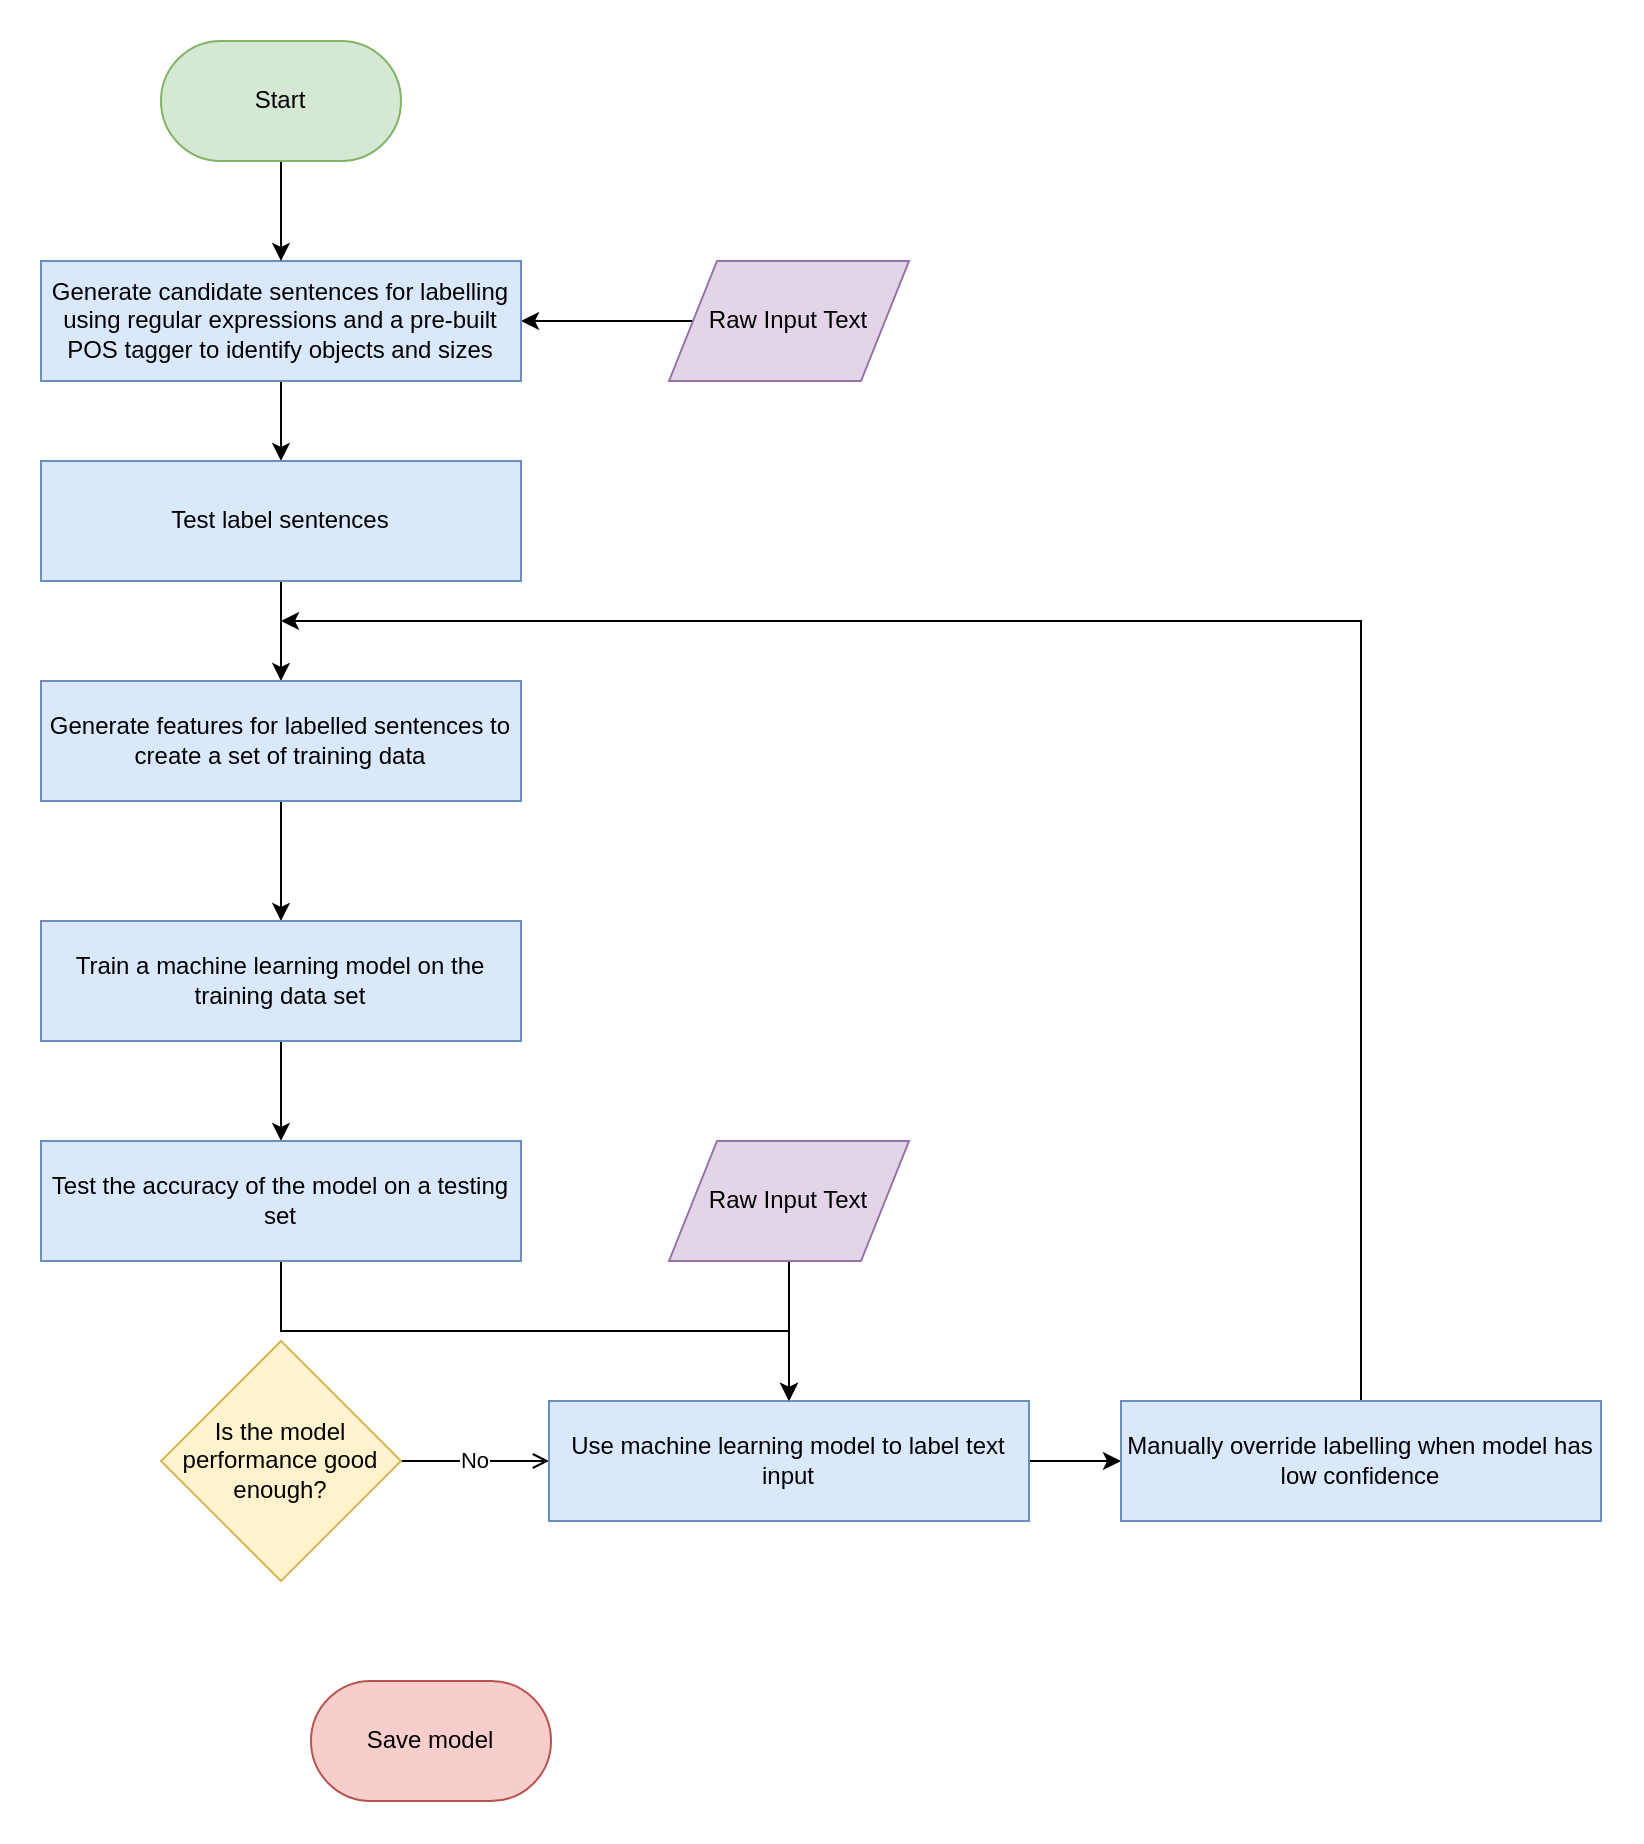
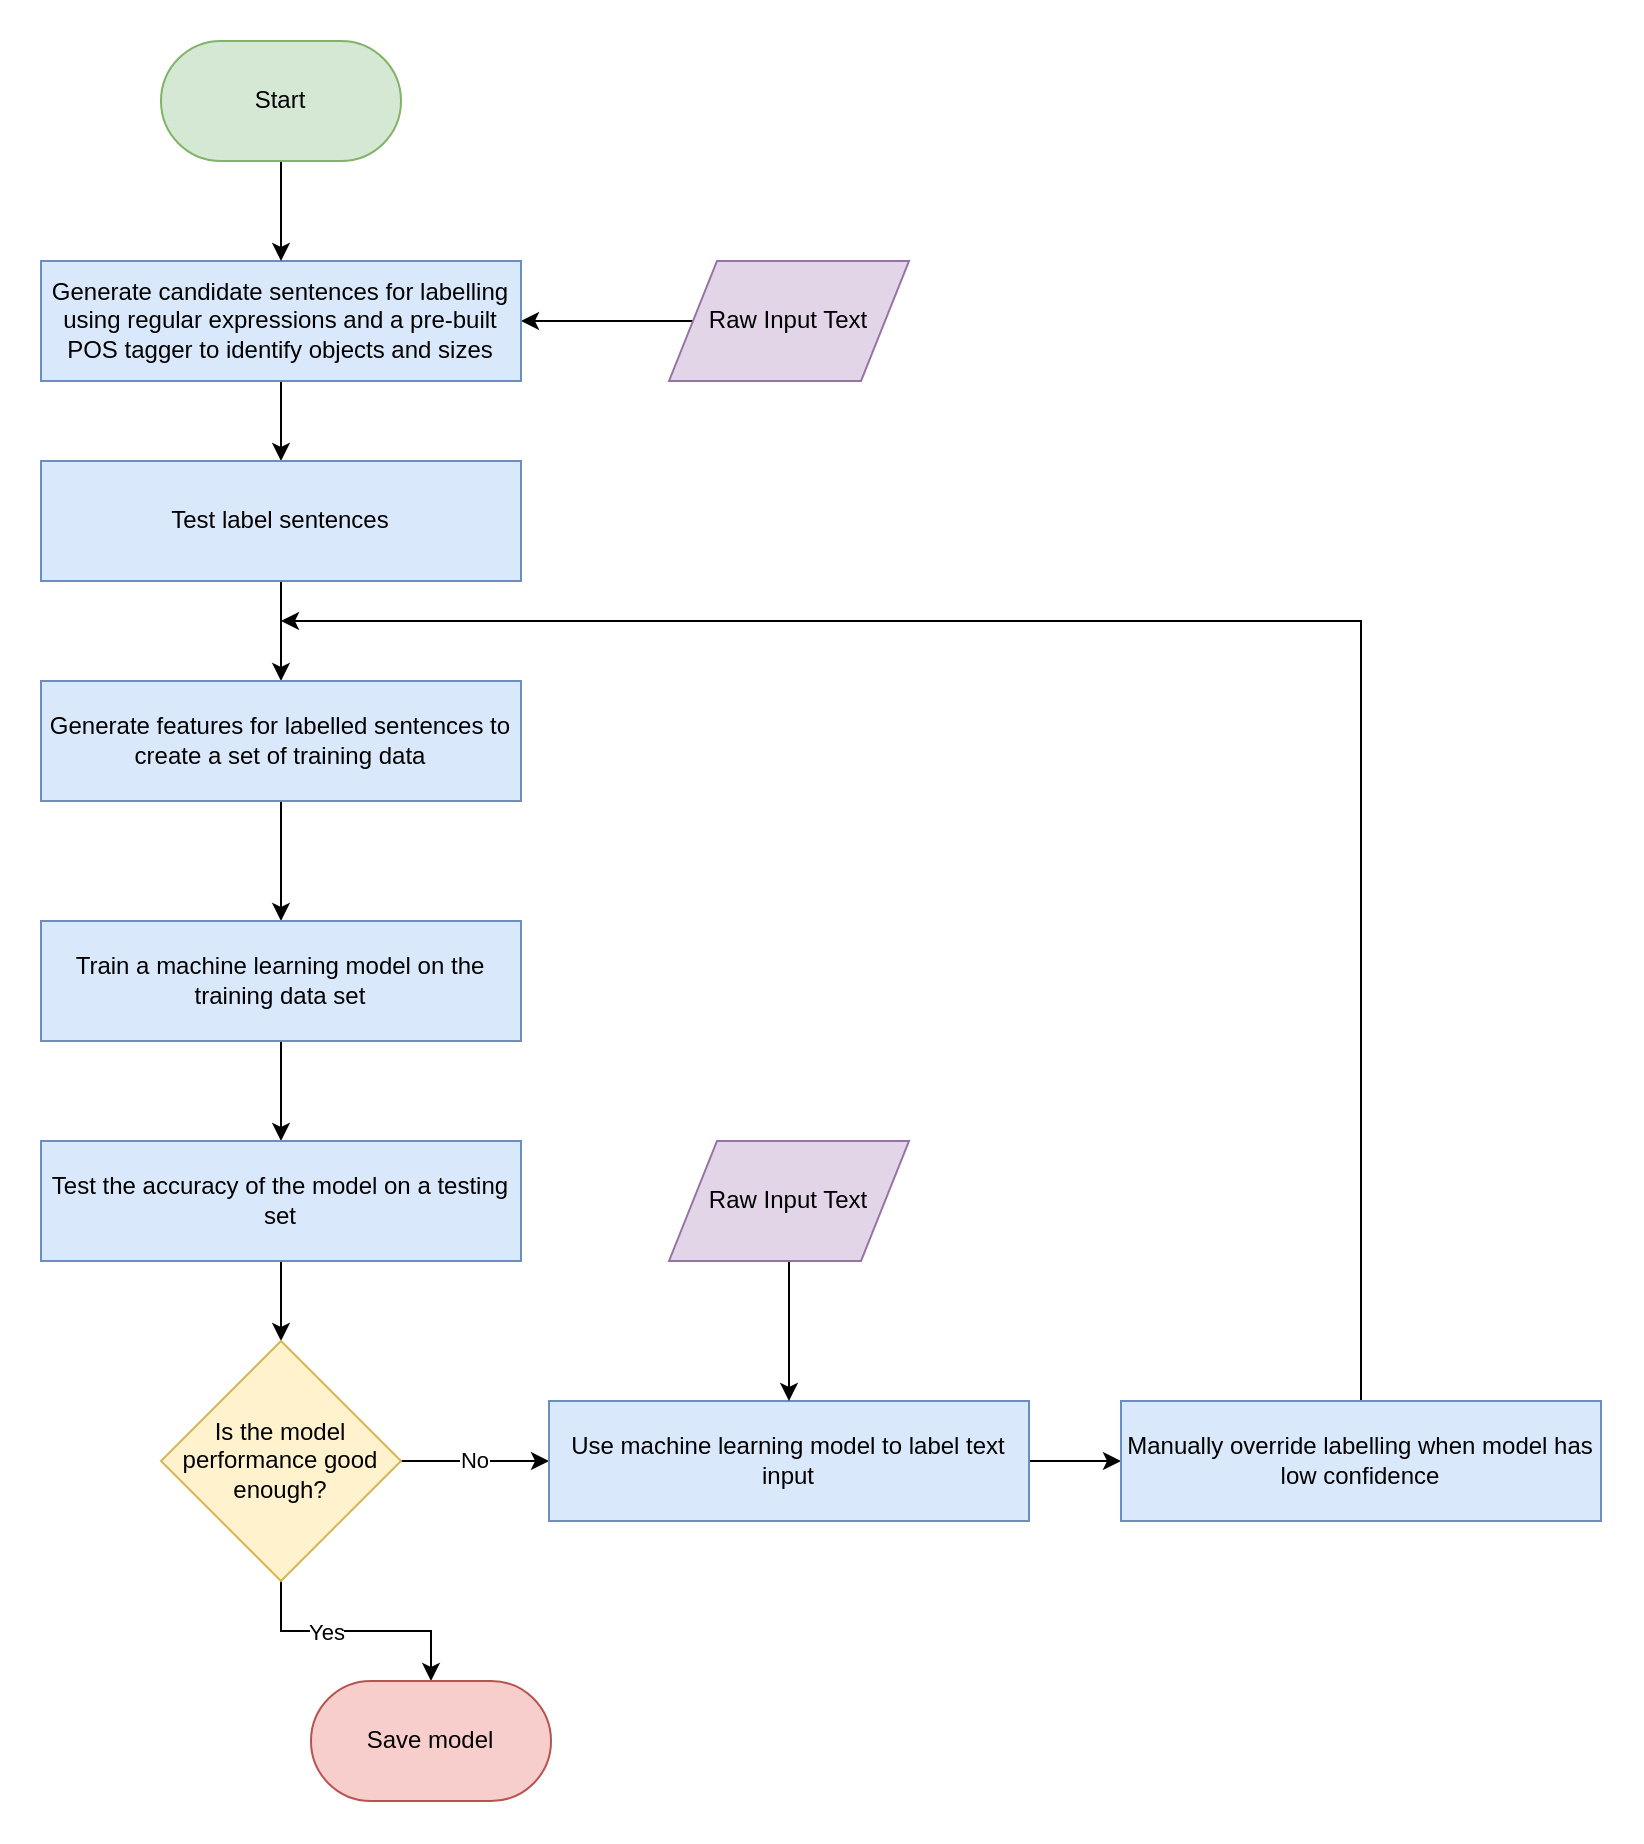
  <mxCell id="0" />
  <mxCell id="1" parent="0" />
  <mxCell id="2" style="edgeStyle=orthogonalEdgeStyle;rounded=0;orthogonalLoop=1;jettySize=auto;html=1;exitX=0;exitY=0.5;exitDx=0;exitDy=0;entryX=1;entryY=0.5;entryDx=0;entryDy=0;" parent="1" source="3" target="5" edge="1"><mxGeometry relative="1" as="geometry" /></mxCell>
  <mxCell id="3" value="Raw Input Text" style="shape=parallelogram;perimeter=parallelogramPerimeter;whiteSpace=wrap;html=1;fillColor=#e1d5e7;strokeColor=#9673a6;" parent="1" vertex="1"><mxGeometry x="334" y="130" width="120" height="60" as="geometry" /></mxCell>
  <mxCell id="4" style="edgeStyle=orthogonalEdgeStyle;rounded=0;orthogonalLoop=1;jettySize=auto;html=1;exitX=0.5;exitY=1;exitDx=0;exitDy=0;entryX=0.5;entryY=0;entryDx=0;entryDy=0;" parent="1" source="5" target="7" edge="1"><mxGeometry relative="1" as="geometry" /></mxCell>
  <mxCell id="5" value="Generate candidate sentences for labelling using regular expressions and a pre-built POS tagger to identify objects and sizes" style="rounded=0;whiteSpace=wrap;html=1;fillColor=#dae8fc;strokeColor=#6c8ebf;" parent="1" vertex="1"><mxGeometry x="20" y="130" width="240" height="60" as="geometry" /></mxCell>
  <mxCell id="6" style="edgeStyle=orthogonalEdgeStyle;rounded=0;orthogonalLoop=1;jettySize=auto;html=1;exitX=0.5;exitY=1;exitDx=0;exitDy=0;entryX=0.5;entryY=0;entryDx=0;entryDy=0;" parent="1" source="7" target="9" edge="1"><mxGeometry relative="1" as="geometry" /></mxCell>
  <mxCell id="7" value="Test label sentences" style="rounded=0;whiteSpace=wrap;html=1;fillColor=#dae8fc;strokeColor=#6c8ebf;" parent="1" vertex="1"><mxGeometry x="20" y="230" width="240" height="60" as="geometry" /></mxCell>
  <mxCell id="8" style="edgeStyle=orthogonalEdgeStyle;rounded=0;orthogonalLoop=1;jettySize=auto;html=1;exitX=0.5;exitY=1;exitDx=0;exitDy=0;entryX=0.5;entryY=0;entryDx=0;entryDy=0;" parent="1" source="9" target="11" edge="1"><mxGeometry relative="1" as="geometry" /></mxCell>
  <mxCell id="9" value="Generate features for labelled sentences to create a set of training data" style="rounded=0;whiteSpace=wrap;html=1;fillColor=#dae8fc;strokeColor=#6c8ebf;" parent="1" vertex="1"><mxGeometry x="20" y="340" width="240" height="60" as="geometry" /></mxCell>
  <mxCell id="10" style="edgeStyle=orthogonalEdgeStyle;rounded=0;orthogonalLoop=1;jettySize=auto;html=1;exitX=0.5;exitY=1;exitDx=0;exitDy=0;entryX=0.5;entryY=0;entryDx=0;entryDy=0;" parent="1" source="11" target="13" edge="1"><mxGeometry relative="1" as="geometry" /></mxCell>
  <mxCell id="11" value="Train a machine learning model on the training data set" style="rounded=0;whiteSpace=wrap;html=1;fillColor=#dae8fc;strokeColor=#6c8ebf;" parent="1" vertex="1"><mxGeometry x="20" y="460" width="240" height="60" as="geometry" /></mxCell>
- <mxCell id="12" style="edgeStyle=orthogonalEdgeStyle;rounded=0;orthogonalLoop=1;jettySize=auto;html=1;exitX=0.5;exitY=1;exitDx=0;exitDy=0;" parent="1" source="13" target="19" edge="1"><mxGeometry relative="1" as="geometry" /></mxCell>
+ <mxCell id="12" style="edgeStyle=orthogonalEdgeStyle;rounded=0;orthogonalLoop=1;jettySize=auto;html=1;exitX=0.5;exitY=1;exitDx=0;exitDy=0;entryX=0.5;entryY=0;entryDx=0;entryDy=0;" parent="1" source="13" target="17" edge="1"><mxGeometry relative="1" as="geometry" /></mxCell>
  <mxCell id="13" value="Test the accuracy of the model on a testing set" style="rounded=0;whiteSpace=wrap;html=1;fillColor=#dae8fc;strokeColor=#6c8ebf;" parent="1" vertex="1"><mxGeometry x="20" y="570" width="240" height="60" as="geometry" /></mxCell>
- <mxCell id="14" value="No" style="edgeStyle=orthogonalEdgeStyle;rounded=0;orthogonalLoop=1;jettySize=auto;html=1;exitX=1;exitY=0.5;exitDx=0;exitDy=0;entryX=0;entryY=0.5;entryDx=0;entryDy=0;endArrow=open;" parent="1" source="17" target="19" edge="1"><mxGeometry relative="1" as="geometry" /></mxCell>
+ <mxCell id="14" value="No" style="edgeStyle=orthogonalEdgeStyle;rounded=0;orthogonalLoop=1;jettySize=auto;html=1;exitX=1;exitY=0.5;exitDx=0;exitDy=0;entryX=0;entryY=0.5;entryDx=0;entryDy=0;" parent="1" source="17" target="19" edge="1"><mxGeometry relative="1" as="geometry" /></mxCell>
+ <mxCell id="15" style="edgeStyle=orthogonalEdgeStyle;rounded=0;orthogonalLoop=1;jettySize=auto;html=1;exitX=0.5;exitY=1;exitDx=0;exitDy=0;entryX=0.5;entryY=0;entryDx=0;entryDy=0;" parent="1" source="17" target="22" edge="1"><mxGeometry relative="1" as="geometry" /></mxCell>
+ <mxCell id="16" value="Yes" style="edgeLabel;html=1;align=center;verticalAlign=middle;resizable=0;points=[];" parent="15" vertex="1" connectable="0"><mxGeometry x="-0.241" relative="1" as="geometry"><mxPoint as="offset" /></mxGeometry></mxCell>
  <mxCell id="17" value="Is the model performance good enough?" style="rhombus;whiteSpace=wrap;html=1;fillColor=#fff2cc;strokeColor=#d6b656;" parent="1" vertex="1"><mxGeometry x="80" y="670" width="120" height="120" as="geometry" /></mxCell>
  <mxCell id="18" style="edgeStyle=orthogonalEdgeStyle;rounded=0;orthogonalLoop=1;jettySize=auto;html=1;exitX=1;exitY=0.5;exitDx=0;exitDy=0;entryX=0;entryY=0.5;entryDx=0;entryDy=0;" edge="1" parent="1" source="19" target="26"><mxGeometry relative="1" as="geometry" /></mxCell>
  <mxCell id="19" value="Use machine learning model to label text input" style="rounded=0;whiteSpace=wrap;html=1;fillColor=#dae8fc;strokeColor=#6c8ebf;" parent="1" vertex="1"><mxGeometry x="274" y="700" width="240" height="60" as="geometry" /></mxCell>
  <mxCell id="20" style="edgeStyle=orthogonalEdgeStyle;rounded=0;orthogonalLoop=1;jettySize=auto;html=1;exitX=0.5;exitY=1;exitDx=0;exitDy=0;entryX=0.5;entryY=0;entryDx=0;entryDy=0;" parent="1" source="21" target="19" edge="1"><mxGeometry relative="1" as="geometry" /></mxCell>
  <mxCell id="21" value="Raw Input Text" style="shape=parallelogram;perimeter=parallelogramPerimeter;whiteSpace=wrap;html=1;fillColor=#e1d5e7;strokeColor=#9673a6;" parent="1" vertex="1"><mxGeometry x="334" y="570" width="120" height="60" as="geometry" /></mxCell>
  <mxCell id="22" value="Save model" style="rounded=1;whiteSpace=wrap;html=1;arcSize=50;fillColor=#f8cecc;strokeColor=#b85450;" parent="1" vertex="1"><mxGeometry x="155" y="840" width="120" height="60" as="geometry" /></mxCell>
  <mxCell id="23" style="edgeStyle=orthogonalEdgeStyle;rounded=0;orthogonalLoop=1;jettySize=auto;html=1;exitX=0.5;exitY=1;exitDx=0;exitDy=0;entryX=0.5;entryY=0;entryDx=0;entryDy=0;" parent="1" source="24" target="5" edge="1"><mxGeometry relative="1" as="geometry" /></mxCell>
  <mxCell id="24" value="Start" style="rounded=1;whiteSpace=wrap;html=1;arcSize=50;fillColor=#d5e8d4;strokeColor=#82b366;" parent="1" vertex="1"><mxGeometry x="80" y="20" width="120" height="60" as="geometry" /></mxCell>
  <mxCell id="25" style="edgeStyle=orthogonalEdgeStyle;rounded=0;orthogonalLoop=1;jettySize=auto;html=1;exitX=0.5;exitY=0;exitDx=0;exitDy=0;" edge="1" parent="1" source="26"><mxGeometry relative="1" as="geometry"><mxPoint x="140" y="310" as="targetPoint" /><Array as="points"><mxPoint x="680" y="310" /></Array></mxGeometry></mxCell>
  <mxCell id="26" value="Manually override labelling when model has low confidence" style="rounded=0;whiteSpace=wrap;html=1;fillColor=#dae8fc;strokeColor=#6c8ebf;" vertex="1" parent="1"><mxGeometry x="560" y="700" width="240" height="60" as="geometry" /></mxCell>
